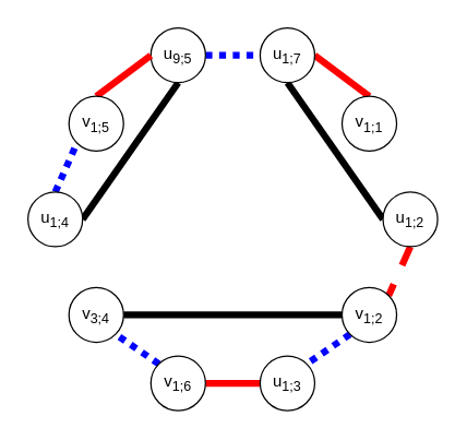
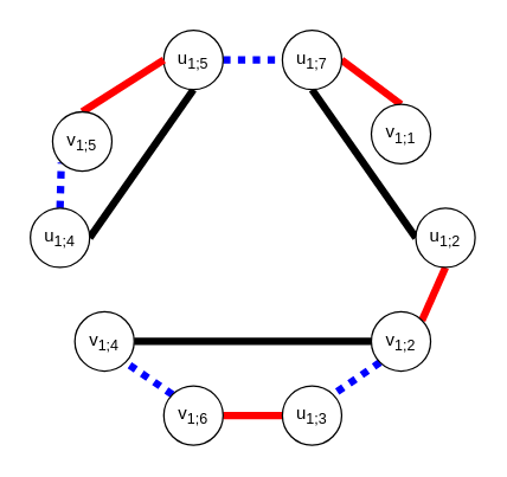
  <mxCell id="0" />
  <mxCell id="1" parent="0" />
  <mxCell id="2" style="edgeStyle=none;rounded=0;orthogonalLoop=1;jettySize=auto;html=1;exitX=1;exitY=0.5;exitDx=0;exitDy=0;entryX=0.5;entryY=0;entryDx=0;entryDy=0;endArrow=none;endFill=0;strokeWidth=5;strokeColor=#FF0000;" edge="1" parent="1" source="4" target="22"><mxGeometry relative="1" as="geometry" /></mxCell>
  <mxCell id="3" style="edgeStyle=none;rounded=0;orthogonalLoop=1;jettySize=auto;html=1;exitX=0.5;exitY=1;exitDx=0;exitDy=0;entryX=0;entryY=0.5;entryDx=0;entryDy=0;endArrow=none;endFill=0;strokeColor=#000000;strokeWidth=5;" edge="1" parent="1" source="4" target="6"><mxGeometry relative="1" as="geometry" /></mxCell>
  <mxCell id="4" value="u&lt;sub&gt;1;7&lt;/sub&gt;" style="ellipse;whiteSpace=wrap;html=1;" vertex="1" parent="1"><mxGeometry x="190" y="20" width="40" height="40" as="geometry" /></mxCell>
- <mxCell id="5" style="edgeStyle=none;rounded=0;orthogonalLoop=1;jettySize=auto;html=1;exitX=0.5;exitY=1;exitDx=0;exitDy=0;entryX=1;entryY=0;entryDx=0;entryDy=0;endArrow=none;endFill=0;strokeColor=#FF0000;strokeWidth=5;dashed=1;" edge="1" parent="1" source="6" target="19"><mxGeometry relative="1" as="geometry" /></mxCell>
+ <mxCell id="5" style="edgeStyle=none;rounded=0;orthogonalLoop=1;jettySize=auto;html=1;exitX=0.5;exitY=1;exitDx=0;exitDy=0;entryX=1;entryY=0;entryDx=0;entryDy=0;endArrow=none;endFill=0;strokeColor=#FF0000;strokeWidth=5;" edge="1" parent="1" source="6" target="19"><mxGeometry relative="1" as="geometry" /></mxCell>
  <mxCell id="6" value="u&lt;sub&gt;1;2&lt;/sub&gt;" style="ellipse;whiteSpace=wrap;html=1;" vertex="1" parent="1"><mxGeometry x="280" y="140" width="40" height="40" as="geometry" /></mxCell>
  <mxCell id="7" style="rounded=0;orthogonalLoop=1;jettySize=auto;html=1;exitX=1;exitY=0.5;exitDx=0;exitDy=0;entryX=0;entryY=0.5;entryDx=0;entryDy=0;endArrow=none;endFill=0;strokeWidth=5;strokeColor=#0000FF;dashed=1;dashPattern=1 1;" edge="1" parent="1" source="9" target="4"><mxGeometry relative="1" as="geometry" /></mxCell>
  <mxCell id="8" style="edgeStyle=none;rounded=0;orthogonalLoop=1;jettySize=auto;html=1;exitX=0.5;exitY=1;exitDx=0;exitDy=0;entryX=1;entryY=0.5;entryDx=0;entryDy=0;endArrow=none;endFill=0;strokeColor=#000000;strokeWidth=5;" edge="1" parent="1" source="9" target="13"><mxGeometry relative="1" as="geometry" /></mxCell>
- <mxCell id="9" value="u&lt;sub&gt;9;5&lt;/sub&gt;" style="ellipse;whiteSpace=wrap;html=1;" vertex="1" parent="1"><mxGeometry x="110" y="20" width="40" height="40" as="geometry" /></mxCell>
+ <mxCell id="9" value="u&lt;sub&gt;1;5&lt;/sub&gt;" style="ellipse;whiteSpace=wrap;html=1;" vertex="1" parent="1"><mxGeometry x="110" y="20" width="40" height="40" as="geometry" /></mxCell>
  <mxCell id="10" style="edgeStyle=none;rounded=0;orthogonalLoop=1;jettySize=auto;html=1;exitX=0;exitY=0.5;exitDx=0;exitDy=0;entryX=1;entryY=0.5;entryDx=0;entryDy=0;endArrow=none;endFill=0;strokeColor=#FF0000;strokeWidth=5;" edge="1" parent="1" source="11" target="21"><mxGeometry relative="1" as="geometry" /></mxCell>
  <mxCell id="11" value="u&lt;sub&gt;1;3&lt;/sub&gt;" style="ellipse;whiteSpace=wrap;html=1;" vertex="1" parent="1"><mxGeometry x="190" y="260" width="40" height="40" as="geometry" /></mxCell>
  <mxCell id="12" style="edgeStyle=none;rounded=0;orthogonalLoop=1;jettySize=auto;html=1;exitX=0.5;exitY=0;exitDx=0;exitDy=0;entryX=0;entryY=1;entryDx=0;entryDy=0;dashed=1;dashPattern=1 1;endArrow=none;endFill=0;strokeColor=#0000FF;strokeWidth=5;" edge="1" parent="1" source="13" target="15"><mxGeometry relative="1" as="geometry" /></mxCell>
  <mxCell id="13" value="u&lt;sub&gt;1;4&lt;/sub&gt;" style="ellipse;whiteSpace=wrap;html=1;" vertex="1" parent="1"><mxGeometry x="20" y="140" width="40" height="40" as="geometry" /></mxCell>
  <mxCell id="14" style="edgeStyle=none;rounded=0;orthogonalLoop=1;jettySize=auto;html=1;exitX=0.5;exitY=0;exitDx=0;exitDy=0;entryX=0;entryY=0.5;entryDx=0;entryDy=0;endArrow=none;endFill=0;strokeColor=#FF0000;strokeWidth=5;" edge="1" parent="1" source="15" target="9"><mxGeometry relative="1" as="geometry" /></mxCell>
- <mxCell id="15" value="v&lt;sub&gt;1;5&lt;/sub&gt;" style="ellipse;whiteSpace=wrap;html=1;" vertex="1" parent="1"><mxGeometry x="50" y="70" width="40" height="40" as="geometry" /></mxCell>
+ <mxCell id="15" value="v&lt;sub&gt;1;5&lt;/sub&gt;" style="ellipse;whiteSpace=wrap;html=1;" vertex="1" parent="1"><mxGeometry x="35" y="75" width="40" height="40" as="geometry" /></mxCell>
  <mxCell id="16" style="edgeStyle=none;rounded=0;orthogonalLoop=1;jettySize=auto;html=1;exitX=1;exitY=0.5;exitDx=0;exitDy=0;entryX=0;entryY=0.5;entryDx=0;entryDy=0;endArrow=none;endFill=0;strokeColor=#000000;strokeWidth=5;" edge="1" parent="1" source="17" target="19"><mxGeometry relative="1" as="geometry" /></mxCell>
- <mxCell id="17" value="v&lt;sub&gt;3;4&lt;/sub&gt;" style="ellipse;whiteSpace=wrap;html=1;" vertex="1" parent="1"><mxGeometry x="50" y="210" width="40" height="40" as="geometry" /></mxCell>
+ <mxCell id="17" value="v&lt;sub&gt;1;4&lt;/sub&gt;" style="ellipse;whiteSpace=wrap;html=1;" vertex="1" parent="1"><mxGeometry x="50" y="210" width="40" height="40" as="geometry" /></mxCell>
  <mxCell id="18" style="edgeStyle=none;rounded=0;orthogonalLoop=1;jettySize=auto;html=1;exitX=0;exitY=1;exitDx=0;exitDy=0;entryX=1;entryY=0;entryDx=0;entryDy=0;dashed=1;dashPattern=1 1;endArrow=none;endFill=0;strokeColor=#0000FF;strokeWidth=5;" edge="1" parent="1" source="19" target="11"><mxGeometry relative="1" as="geometry" /></mxCell>
  <mxCell id="19" value="v&lt;sub&gt;1;2&lt;/sub&gt;" style="ellipse;whiteSpace=wrap;html=1;" vertex="1" parent="1"><mxGeometry x="250" y="210" width="40" height="40" as="geometry" /></mxCell>
  <mxCell id="20" style="edgeStyle=none;rounded=0;orthogonalLoop=1;jettySize=auto;html=1;exitX=0;exitY=0;exitDx=0;exitDy=0;entryX=1;entryY=1;entryDx=0;entryDy=0;dashed=1;dashPattern=1 1;endArrow=none;endFill=0;strokeColor=#0000FF;strokeWidth=5;" edge="1" parent="1" source="21" target="17"><mxGeometry relative="1" as="geometry" /></mxCell>
  <mxCell id="21" value="v&lt;sub&gt;1;6&lt;/sub&gt;" style="ellipse;whiteSpace=wrap;html=1;" vertex="1" parent="1"><mxGeometry x="110" y="260" width="40" height="40" as="geometry" /></mxCell>
  <mxCell id="22" value="v&lt;sub&gt;1;1&lt;/sub&gt;" style="ellipse;whiteSpace=wrap;html=1;" vertex="1" parent="1"><mxGeometry x="250" y="70" width="40" height="40" as="geometry" /></mxCell>
